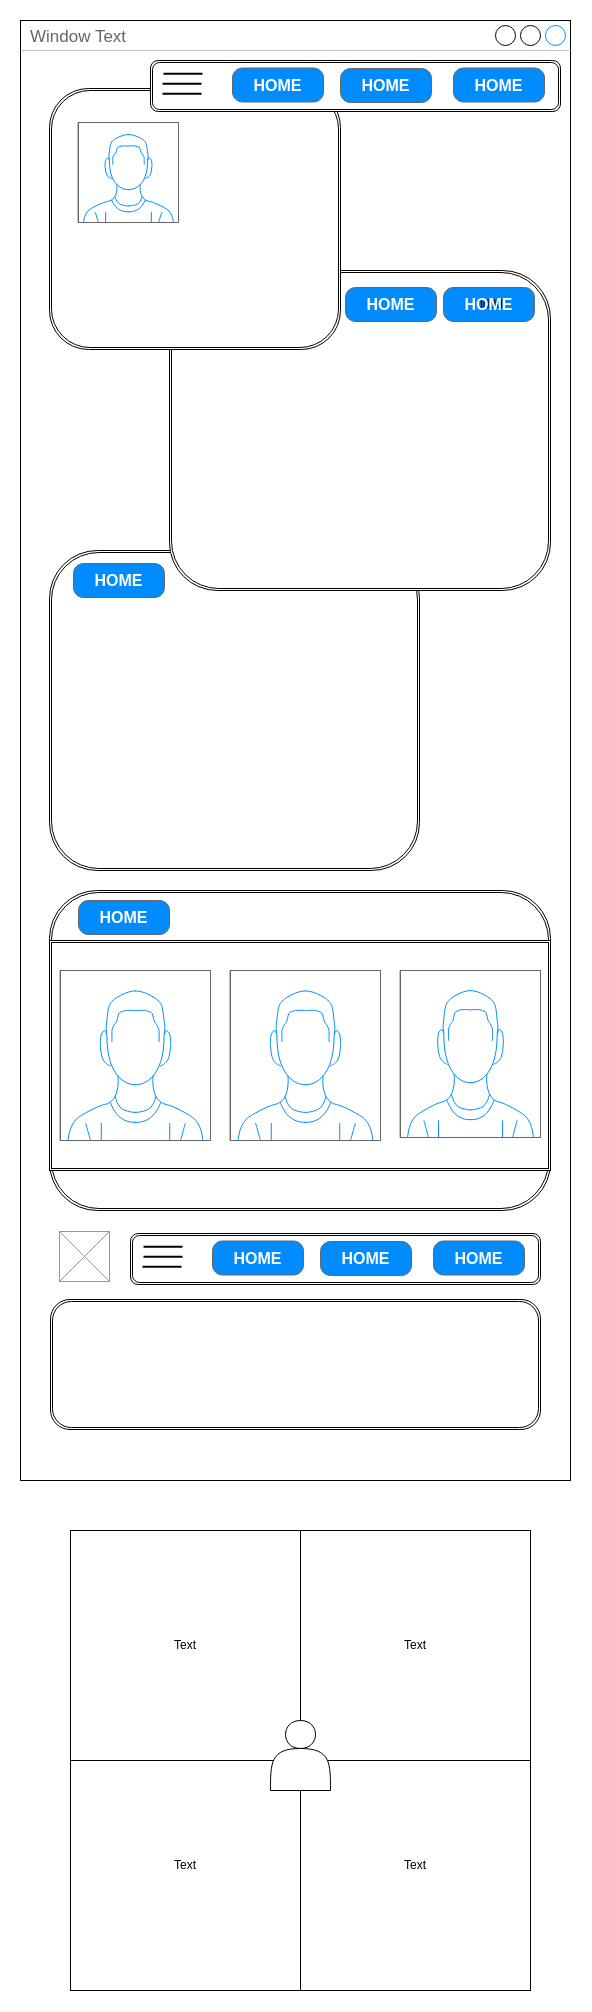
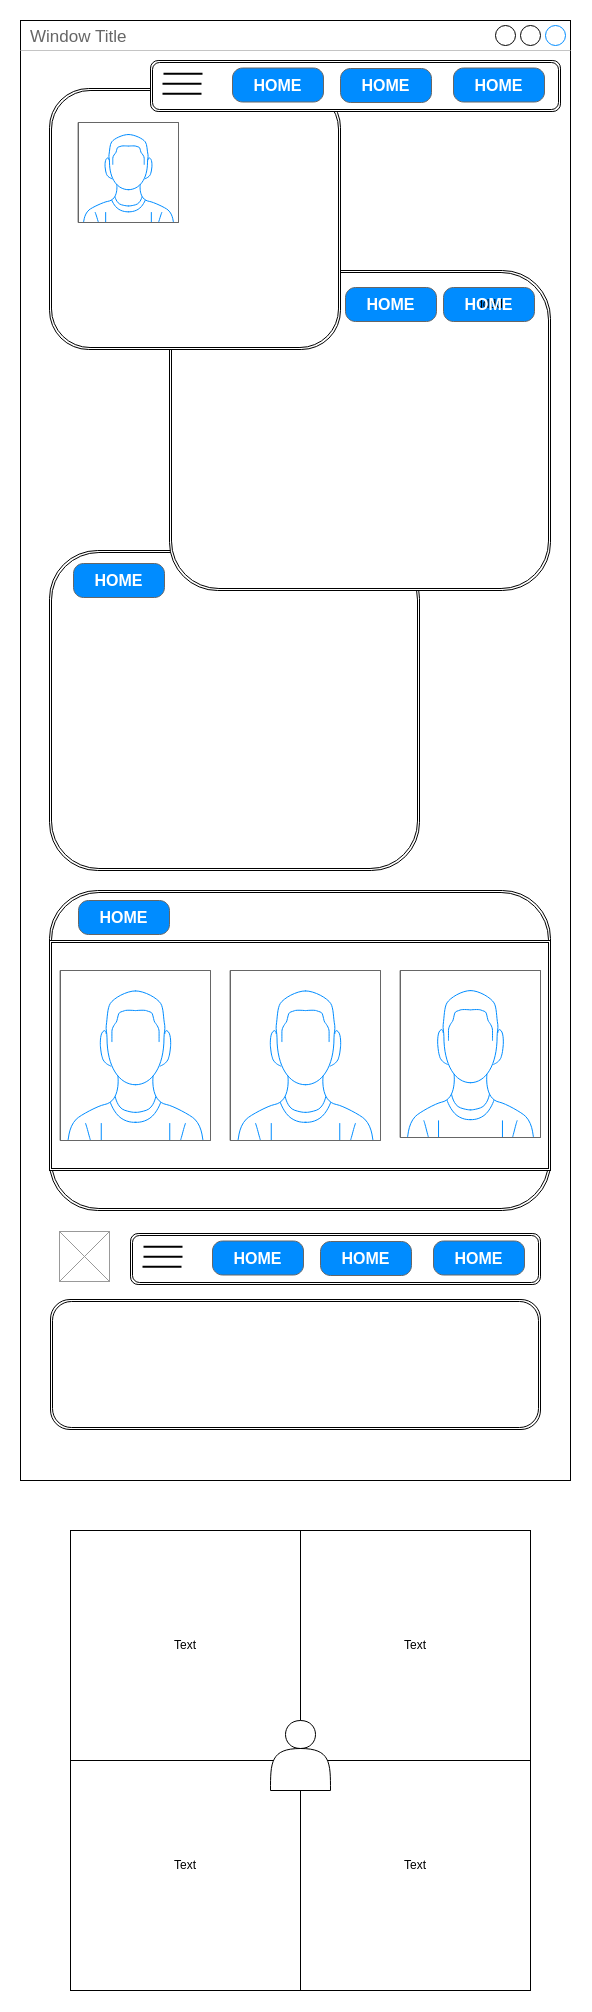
  <mxCell id="0" />
  <mxCell id="1" parent="0" />
- <mxCell id="2" value="Window Text" style="strokeWidth=1;shadow=0;dashed=0;align=center;html=1;shape=mxgraph.mockup.containers.window;align=left;verticalAlign=top;spacingLeft=8;strokeColor2=#008cff;strokeColor3=#c4c4c4;fontColor=#666666;mainText=;fontSize=17;labelBackgroundColor=none;" parent="1" vertex="1"><mxGeometry x="20" y="20" width="550" height="1460" as="geometry" /></mxCell>
+ <mxCell id="2" value="Window Title" style="strokeWidth=1;shadow=0;dashed=0;align=center;html=1;shape=mxgraph.mockup.containers.window;align=left;verticalAlign=top;spacingLeft=8;strokeColor2=#008cff;strokeColor3=#c4c4c4;fontColor=#666666;mainText=;fontSize=17;labelBackgroundColor=none;" parent="1" vertex="1"><mxGeometry x="20" y="20" width="550" height="1460" as="geometry" /></mxCell>
  <mxCell id="3" value="" style="shape=ext;double=1;rounded=1;whiteSpace=wrap;html=1;" parent="1" vertex="1"><mxGeometry x="49" y="550" width="370" height="320" as="geometry" /></mxCell>
  <mxCell id="4" value="" style="shape=ext;double=1;rounded=1;whiteSpace=wrap;html=1;" parent="1" vertex="1"><mxGeometry x="169" y="270" width="381" height="320" as="geometry" /></mxCell>
  <mxCell id="5" value="" style="shape=ext;double=1;rounded=1;whiteSpace=wrap;html=1;" parent="1" vertex="1"><mxGeometry x="49" y="88" width="291" height="261" as="geometry" /></mxCell>
  <mxCell id="6" value="" style="verticalLabelPosition=bottom;shadow=0;dashed=0;align=center;html=1;verticalAlign=top;strokeWidth=1;shape=mxgraph.mockup.containers.userMale;strokeColor=#666666;strokeColor2=#008cff;" parent="1" vertex="1"><mxGeometry x="78" y="122" width="100" height="100" as="geometry" /></mxCell>
  <mxCell id="7" value="" style="shape=ext;double=1;rounded=1;whiteSpace=wrap;html=1;" parent="1" vertex="1"><mxGeometry x="49" y="890" width="501" height="320" as="geometry" /></mxCell>
  <mxCell id="8" value="" style="shape=ext;double=1;rounded=0;whiteSpace=wrap;html=1;" parent="1" vertex="1"><mxGeometry x="49" y="940" width="501" height="230" as="geometry" /></mxCell>
  <mxCell id="9" value="" style="verticalLabelPosition=bottom;shadow=0;dashed=0;align=center;html=1;verticalAlign=top;strokeWidth=1;shape=mxgraph.mockup.containers.userMale;strokeColor=#666666;strokeColor2=#008cff;" parent="1" vertex="1"><mxGeometry x="60" y="970" width="150" height="170" as="geometry" /></mxCell>
  <mxCell id="10" value="" style="verticalLabelPosition=bottom;shadow=0;dashed=0;align=center;html=1;verticalAlign=top;strokeWidth=1;shape=mxgraph.mockup.containers.userMale;strokeColor=#666666;strokeColor2=#008cff;" parent="1" vertex="1"><mxGeometry x="230" y="970" width="150" height="170" as="geometry" /></mxCell>
  <mxCell id="11" value="" style="verticalLabelPosition=bottom;shadow=0;dashed=0;align=center;html=1;verticalAlign=top;strokeWidth=1;shape=mxgraph.mockup.containers.userMale;strokeColor=#666666;strokeColor2=#008cff;" parent="1" vertex="1"><mxGeometry x="400" y="970" width="140" height="167" as="geometry" /></mxCell>
  <mxCell id="12" value="" style="strokeWidth=1;shadow=0;dashed=0;align=center;html=1;shape=mxgraph.mockup.buttons.multiButton;fillColor=#008cff;strokeColor=#666666;mainText=;subText=;" parent="1" vertex="1"><mxGeometry x="73" y="563" width="91" height="34" as="geometry" /></mxCell>
  <mxCell id="13" value="HOME" style="strokeWidth=1;shadow=0;dashed=0;align=center;html=1;shape=mxgraph.mockup.anchor;fontSize=16;fontColor=#ffffff;fontStyle=1;whiteSpace=wrap;" parent="12" vertex="1"><mxGeometry y="10.2" width="91" height="13.6" as="geometry" /></mxCell>
  <mxCell id="14" value="" style="strokeWidth=1;shadow=0;dashed=0;align=center;html=1;shape=mxgraph.mockup.buttons.multiButton;fillColor=#008cff;strokeColor=#666666;mainText=;subText=;" parent="1" vertex="1"><mxGeometry x="345" y="287" width="91" height="34" as="geometry" /></mxCell>
  <mxCell id="15" value="HOME" style="strokeWidth=1;shadow=0;dashed=0;align=center;html=1;shape=mxgraph.mockup.anchor;fontSize=16;fontColor=#ffffff;fontStyle=1;whiteSpace=wrap;" parent="14" vertex="1"><mxGeometry y="10.2" width="91" height="13.6" as="geometry" /></mxCell>
  <mxCell id="16" value="dddd" style="strokeWidth=1;shadow=0;dashed=0;align=center;html=1;shape=mxgraph.mockup.buttons.multiButton;fillColor=#008cff;strokeColor=#666666;mainText=;subText=;" parent="1" vertex="1"><mxGeometry x="443" y="287" width="91" height="34" as="geometry" /></mxCell>
  <mxCell id="17" value="HOME" style="strokeWidth=1;shadow=0;dashed=0;align=center;html=1;shape=mxgraph.mockup.anchor;fontSize=16;fontColor=#ffffff;fontStyle=1;whiteSpace=wrap;" parent="16" vertex="1"><mxGeometry y="10.2" width="91" height="13.6" as="geometry" /></mxCell>
  <mxCell id="18" value="" style="strokeWidth=1;shadow=0;dashed=0;align=center;html=1;shape=mxgraph.mockup.buttons.multiButton;fillColor=#008cff;strokeColor=#666666;mainText=;subText=;" parent="1" vertex="1"><mxGeometry x="78" y="900" width="91" height="34" as="geometry" /></mxCell>
  <mxCell id="19" value="HOME" style="strokeWidth=1;shadow=0;dashed=0;align=center;html=1;shape=mxgraph.mockup.anchor;fontSize=16;fontColor=#ffffff;fontStyle=1;whiteSpace=wrap;" parent="18" vertex="1"><mxGeometry y="10.2" width="91" height="13.6" as="geometry" /></mxCell>
  <mxCell id="20" value="" style="verticalLabelPosition=bottom;shadow=0;dashed=0;align=center;html=1;verticalAlign=top;strokeWidth=1;shape=mxgraph.mockup.graphics.simpleIcon;strokeColor=#999999;" parent="1" vertex="1"><mxGeometry x="59" y="1231" width="50" height="50" as="geometry" /></mxCell>
  <mxCell id="21" value="" style="shape=ext;double=1;rounded=1;whiteSpace=wrap;html=1;" parent="1" vertex="1"><mxGeometry x="50" y="1299" width="490" height="130" as="geometry" /></mxCell>
  <mxCell id="22" value="" style="shape=ext;double=1;rounded=1;whiteSpace=wrap;html=1;" parent="1" vertex="1"><mxGeometry x="130" y="1233" width="410" height="51" as="geometry" /></mxCell>
  <mxCell id="23" value="" style="strokeWidth=1;shadow=0;dashed=0;align=center;html=1;shape=mxgraph.mockup.buttons.multiButton;fillColor=#008cff;strokeColor=#666666;mainText=;subText=;" parent="1" vertex="1"><mxGeometry x="212" y="1240.5" width="91" height="34" as="geometry" /></mxCell>
  <mxCell id="24" value="HOME" style="strokeWidth=1;shadow=0;dashed=0;align=center;html=1;shape=mxgraph.mockup.anchor;fontSize=16;fontColor=#ffffff;fontStyle=1;whiteSpace=wrap;" parent="23" vertex="1"><mxGeometry y="10.2" width="91" height="13.6" as="geometry" /></mxCell>
  <mxCell id="25" value="" style="line;strokeWidth=2;html=1;" parent="23" vertex="1"><mxGeometry x="-69" y="0.7" width="39" height="10" as="geometry" /></mxCell>
  <mxCell id="26" value="" style="strokeWidth=1;shadow=0;dashed=0;align=center;html=1;shape=mxgraph.mockup.buttons.multiButton;fillColor=#008cff;strokeColor=#666666;mainText=;subText=;" parent="1" vertex="1"><mxGeometry x="320" y="1241" width="91" height="34" as="geometry" /></mxCell>
  <mxCell id="27" value="HOME" style="strokeWidth=1;shadow=0;dashed=0;align=center;html=1;shape=mxgraph.mockup.anchor;fontSize=16;fontColor=#ffffff;fontStyle=1;whiteSpace=wrap;" parent="26" vertex="1"><mxGeometry y="10.2" width="91" height="13.6" as="geometry" /></mxCell>
  <mxCell id="28" value="" style="strokeWidth=1;shadow=0;dashed=0;align=center;html=1;shape=mxgraph.mockup.buttons.multiButton;fillColor=#008cff;strokeColor=#666666;mainText=;subText=;" parent="1" vertex="1"><mxGeometry x="433" y="1240.5" width="91" height="34" as="geometry" /></mxCell>
  <mxCell id="29" value="HOME" style="strokeWidth=1;shadow=0;dashed=0;align=center;html=1;shape=mxgraph.mockup.anchor;fontSize=16;fontColor=#ffffff;fontStyle=1;whiteSpace=wrap;" parent="28" vertex="1"><mxGeometry y="10.2" width="91" height="13.6" as="geometry" /></mxCell>
  <mxCell id="30" value="" style="line;strokeWidth=2;html=1;" parent="1" vertex="1"><mxGeometry x="143" y="1251.2" width="39" height="10" as="geometry" /></mxCell>
  <mxCell id="31" value="" style="line;strokeWidth=2;html=1;" parent="1" vertex="1"><mxGeometry x="142" y="1261.2" width="39" height="10" as="geometry" /></mxCell>
  <mxCell id="32" value="" style="group" parent="1" vertex="1" connectable="0"><mxGeometry x="150" y="60" width="410" height="51" as="geometry" /></mxCell>
  <mxCell id="33" value="" style="shape=ext;double=1;rounded=1;whiteSpace=wrap;html=1;" parent="32" vertex="1"><mxGeometry width="410" height="51" as="geometry" /></mxCell>
  <mxCell id="34" value="" style="strokeWidth=1;shadow=0;dashed=0;align=center;html=1;shape=mxgraph.mockup.buttons.multiButton;fillColor=#008cff;strokeColor=#666666;mainText=;subText=;" parent="32" vertex="1"><mxGeometry x="82" y="7.5" width="91" height="34" as="geometry" /></mxCell>
  <mxCell id="35" value="HOME" style="strokeWidth=1;shadow=0;dashed=0;align=center;html=1;shape=mxgraph.mockup.anchor;fontSize=16;fontColor=#ffffff;fontStyle=1;whiteSpace=wrap;" parent="34" vertex="1"><mxGeometry y="10.2" width="91" height="13.6" as="geometry" /></mxCell>
  <mxCell id="36" value="" style="line;strokeWidth=2;html=1;" parent="34" vertex="1"><mxGeometry x="-69" y="0.7" width="39" height="10" as="geometry" /></mxCell>
  <mxCell id="37" value="" style="strokeWidth=1;shadow=0;dashed=0;align=center;html=1;shape=mxgraph.mockup.buttons.multiButton;fillColor=#008cff;strokeColor=#666666;mainText=;subText=;" parent="32" vertex="1"><mxGeometry x="190" y="8" width="91" height="34" as="geometry" /></mxCell>
  <mxCell id="38" value="HOME" style="strokeWidth=1;shadow=0;dashed=0;align=center;html=1;shape=mxgraph.mockup.anchor;fontSize=16;fontColor=#ffffff;fontStyle=1;whiteSpace=wrap;" parent="37" vertex="1"><mxGeometry y="10.2" width="91" height="13.6" as="geometry" /></mxCell>
  <mxCell id="39" value="" style="strokeWidth=1;shadow=0;dashed=0;align=center;html=1;shape=mxgraph.mockup.buttons.multiButton;fillColor=#008cff;strokeColor=#666666;mainText=;subText=;" parent="32" vertex="1"><mxGeometry x="303" y="7.5" width="91" height="34" as="geometry" /></mxCell>
  <mxCell id="40" value="HOME" style="strokeWidth=1;shadow=0;dashed=0;align=center;html=1;shape=mxgraph.mockup.anchor;fontSize=16;fontColor=#ffffff;fontStyle=1;whiteSpace=wrap;" parent="39" vertex="1"><mxGeometry y="10.2" width="91" height="13.6" as="geometry" /></mxCell>
  <mxCell id="41" value="" style="line;strokeWidth=2;html=1;" parent="32" vertex="1"><mxGeometry x="12" y="18.2" width="39" height="10" as="geometry" /></mxCell>
  <mxCell id="42" value="" style="line;strokeWidth=2;html=1;" parent="32" vertex="1"><mxGeometry x="12" y="28.2" width="39" height="10" as="geometry" /></mxCell>
  <mxCell id="43" value="" style="whiteSpace=wrap;html=1;aspect=fixed;" vertex="1" parent="1"><mxGeometry x="70" y="1530" width="230" height="230" as="geometry" /></mxCell>
  <mxCell id="44" value="" style="whiteSpace=wrap;html=1;aspect=fixed;" vertex="1" parent="1"><mxGeometry x="300" y="1530" width="230" height="230" as="geometry" /></mxCell>
  <mxCell id="45" value="" style="whiteSpace=wrap;html=1;aspect=fixed;" vertex="1" parent="1"><mxGeometry x="70" y="1760" width="230" height="230" as="geometry" /></mxCell>
  <mxCell id="46" value="" style="whiteSpace=wrap;html=1;aspect=fixed;" vertex="1" parent="1"><mxGeometry x="300" y="1760" width="230" height="230" as="geometry" /></mxCell>
  <mxCell id="47" value="" style="shape=actor;whiteSpace=wrap;html=1;" vertex="1" parent="1"><mxGeometry x="270" y="1720" width="60" height="70" as="geometry" /></mxCell>
  <mxCell id="48" value="Text" style="text;html=1;strokeColor=none;fillColor=none;align=center;verticalAlign=middle;whiteSpace=wrap;rounded=0;" vertex="1" parent="1"><mxGeometry x="385" y="1630" width="60" height="30" as="geometry" /></mxCell>
  <mxCell id="49" value="Text" style="text;html=1;strokeColor=none;fillColor=none;align=center;verticalAlign=middle;whiteSpace=wrap;rounded=0;" vertex="1" parent="1"><mxGeometry x="155" y="1630" width="60" height="30" as="geometry" /></mxCell>
  <mxCell id="50" value="Text" style="text;html=1;strokeColor=none;fillColor=none;align=center;verticalAlign=middle;whiteSpace=wrap;rounded=0;" vertex="1" parent="1"><mxGeometry x="155" y="1850" width="60" height="30" as="geometry" /></mxCell>
  <mxCell id="51" value="Text" style="text;html=1;strokeColor=none;fillColor=none;align=center;verticalAlign=middle;whiteSpace=wrap;rounded=0;" vertex="1" parent="1"><mxGeometry x="385" y="1850" width="60" height="30" as="geometry" /></mxCell>
